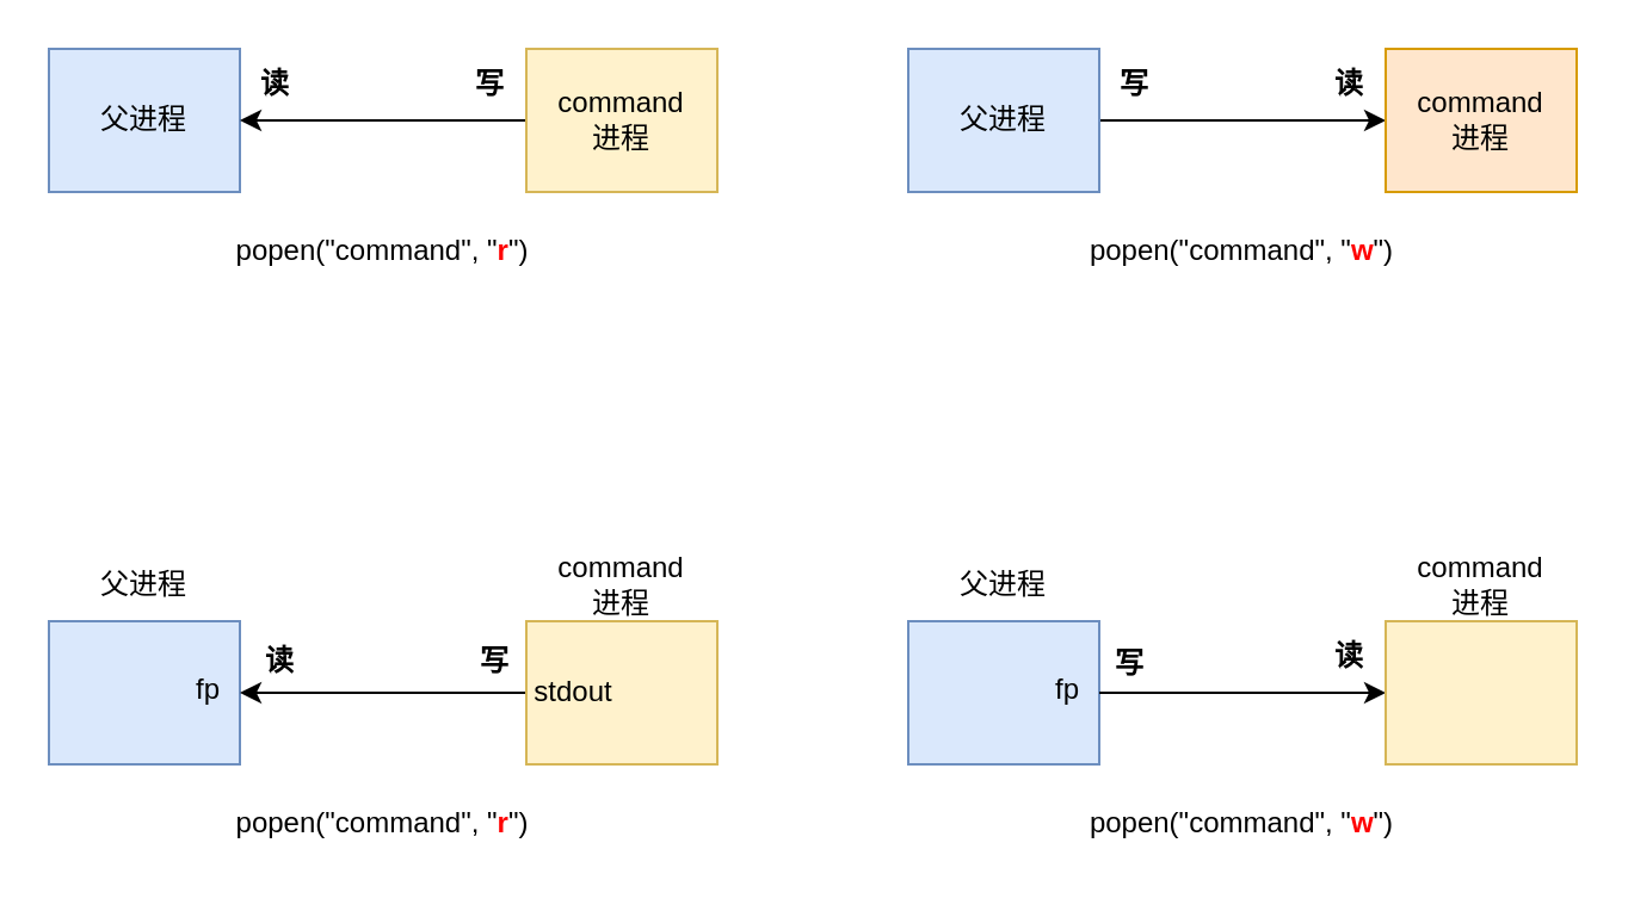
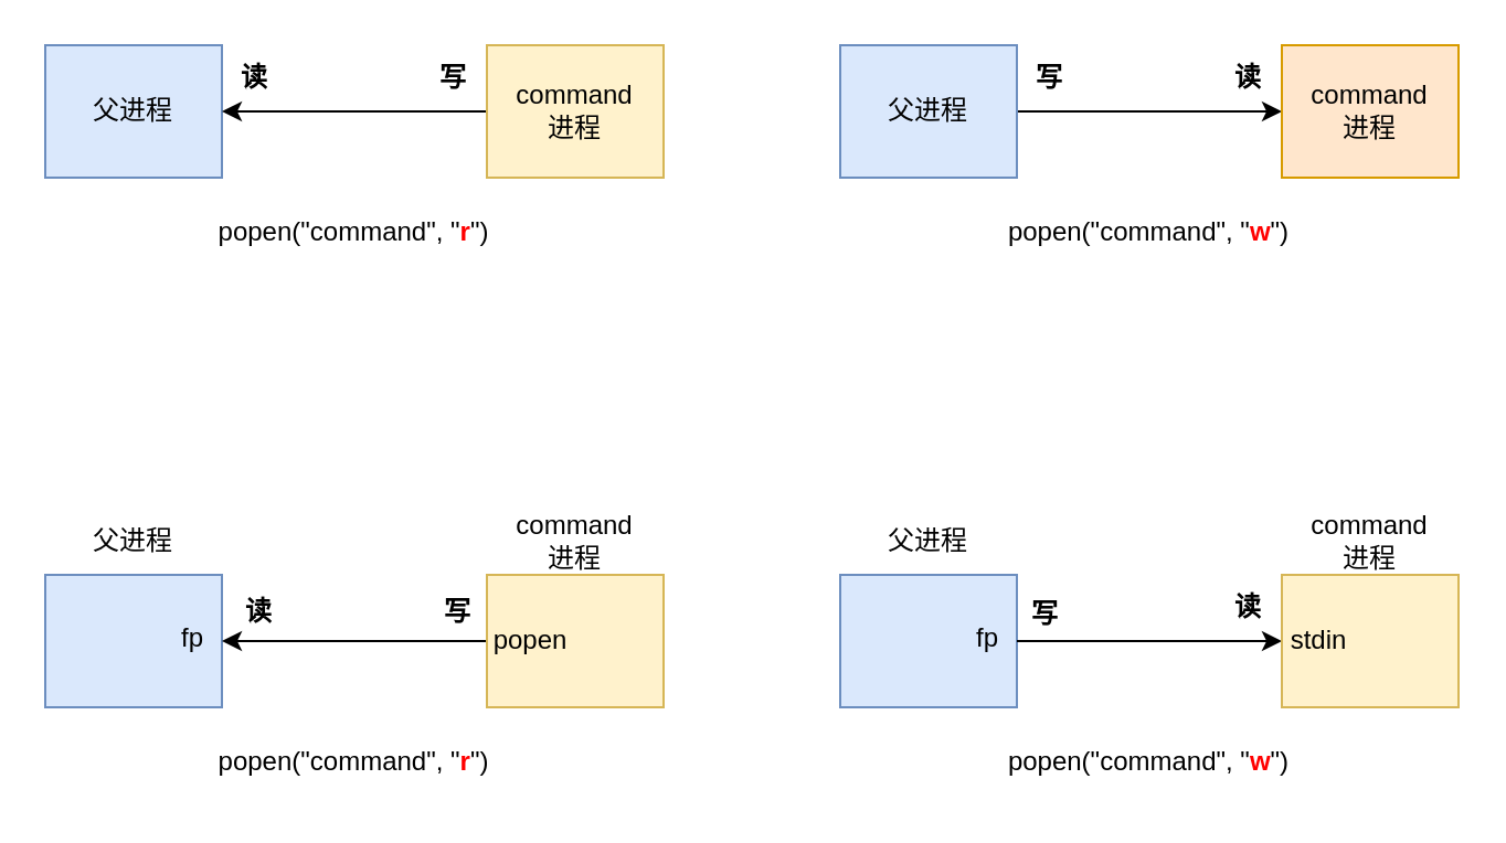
  <mxCell id="0" />
  <mxCell id="1" parent="0" />
  <mxCell id="2" value="父进程" style="rounded=0;whiteSpace=wrap;html=1;fillColor=#dae8fc;strokeColor=#6c8ebf;" vertex="1" parent="1"><mxGeometry x="20" y="20" width="80" height="60" as="geometry" /></mxCell>
  <mxCell id="3" style="edgeStyle=orthogonalEdgeStyle;rounded=0;orthogonalLoop=1;jettySize=auto;html=1;exitX=0;exitY=0.5;exitDx=0;exitDy=0;entryX=1;entryY=0.5;entryDx=0;entryDy=0;" edge="1" parent="1" source="4" target="2"><mxGeometry relative="1" as="geometry" /></mxCell>
  <mxCell id="4" value="command&lt;br&gt;进程" style="rounded=0;whiteSpace=wrap;html=1;fillColor=#fff2cc;strokeColor=#d6b656;" vertex="1" parent="1"><mxGeometry x="220" y="20" width="80" height="60" as="geometry" /></mxCell>
  <mxCell id="5" value="读" style="text;html=1;strokeColor=none;fillColor=none;align=center;verticalAlign=middle;whiteSpace=wrap;rounded=0;fontStyle=1" vertex="1" parent="1"><mxGeometry x="100" y="20" width="30" height="30" as="geometry" /></mxCell>
  <mxCell id="6" value="写" style="text;html=1;strokeColor=none;fillColor=none;align=center;verticalAlign=middle;whiteSpace=wrap;rounded=0;fontStyle=1" vertex="1" parent="1"><mxGeometry x="190" y="20" width="30" height="30" as="geometry" /></mxCell>
  <mxCell id="7" value="popen(&quot;command&quot;, &quot;&lt;b&gt;&lt;font color=&quot;#ff0000&quot;&gt;r&lt;/font&gt;&lt;/b&gt;&quot;)" style="text;html=1;strokeColor=none;fillColor=none;align=center;verticalAlign=middle;whiteSpace=wrap;rounded=0;" vertex="1" parent="1"><mxGeometry x="90" y="90" width="140" height="30" as="geometry" /></mxCell>
  <mxCell id="8" style="edgeStyle=orthogonalEdgeStyle;rounded=0;orthogonalLoop=1;jettySize=auto;html=1;exitX=1;exitY=0.5;exitDx=0;exitDy=0;entryX=0;entryY=0.5;entryDx=0;entryDy=0;" edge="1" parent="1" source="9" target="10"><mxGeometry relative="1" as="geometry" /></mxCell>
  <mxCell id="9" value="父进程" style="rounded=0;whiteSpace=wrap;html=1;fillColor=#dae8fc;strokeColor=#6c8ebf;" vertex="1" parent="1"><mxGeometry x="380" y="20" width="80" height="60" as="geometry" /></mxCell>
  <mxCell id="10" value="command&lt;br&gt;进程" style="rounded=0;whiteSpace=wrap;html=1;fillColor=#ffe6cc;strokeColor=#d79b00;" vertex="1" parent="1"><mxGeometry x="580" y="20" width="80" height="60" as="geometry" /></mxCell>
  <mxCell id="11" value="写" style="text;html=1;strokeColor=none;fillColor=none;align=center;verticalAlign=middle;whiteSpace=wrap;rounded=0;fontStyle=1" vertex="1" parent="1"><mxGeometry x="460" y="20" width="30" height="30" as="geometry" /></mxCell>
  <mxCell id="12" value="读" style="text;html=1;strokeColor=none;fillColor=none;align=center;verticalAlign=middle;whiteSpace=wrap;rounded=0;fontStyle=1" vertex="1" parent="1"><mxGeometry x="550" y="20" width="30" height="30" as="geometry" /></mxCell>
  <mxCell id="13" value="popen(&quot;command&quot;, &quot;&lt;b&gt;&lt;font color=&quot;#ff0000&quot;&gt;w&lt;/font&gt;&lt;/b&gt;&quot;)" style="text;html=1;strokeColor=none;fillColor=none;align=center;verticalAlign=middle;whiteSpace=wrap;rounded=0;" vertex="1" parent="1"><mxGeometry x="450" y="90" width="140" height="30" as="geometry" /></mxCell>
  <mxCell id="14" value="" style="rounded=0;whiteSpace=wrap;html=1;fillColor=#dae8fc;strokeColor=#6c8ebf;" vertex="1" parent="1"><mxGeometry x="20" y="260" width="80" height="60" as="geometry" /></mxCell>
  <mxCell id="15" style="edgeStyle=orthogonalEdgeStyle;rounded=0;orthogonalLoop=1;jettySize=auto;html=1;exitX=0;exitY=0.5;exitDx=0;exitDy=0;entryX=1;entryY=0.5;entryDx=0;entryDy=0;" edge="1" parent="1" source="16" target="14"><mxGeometry relative="1" as="geometry" /></mxCell>
  <mxCell id="16" value="" style="rounded=0;whiteSpace=wrap;html=1;fillColor=#fff2cc;strokeColor=#d6b656;" vertex="1" parent="1"><mxGeometry x="220" y="260" width="80" height="60" as="geometry" /></mxCell>
  <mxCell id="17" value="popen(&quot;command&quot;, &quot;&lt;b&gt;&lt;font color=&quot;#ff0000&quot;&gt;r&lt;/font&gt;&lt;/b&gt;&quot;)" style="text;html=1;strokeColor=none;fillColor=none;align=center;verticalAlign=middle;whiteSpace=wrap;rounded=0;" vertex="1" parent="1"><mxGeometry x="90" y="330" width="140" height="30" as="geometry" /></mxCell>
  <mxCell id="18" value="popen(&quot;command&quot;, &quot;&lt;b&gt;&lt;font color=&quot;#ff0000&quot;&gt;w&lt;/font&gt;&lt;/b&gt;&quot;)" style="text;html=1;strokeColor=none;fillColor=none;align=center;verticalAlign=middle;whiteSpace=wrap;rounded=0;" vertex="1" parent="1"><mxGeometry x="450" y="330" width="140" height="30" as="geometry" /></mxCell>
  <mxCell id="19" value="父进程" style="text;html=1;strokeColor=none;fillColor=none;align=center;verticalAlign=middle;whiteSpace=wrap;rounded=0;" vertex="1" parent="1"><mxGeometry x="30" y="230" width="60" height="30" as="geometry" /></mxCell>
  <mxCell id="20" value="command&lt;br&gt;进程" style="text;html=1;strokeColor=none;fillColor=none;align=center;verticalAlign=middle;whiteSpace=wrap;rounded=0;" vertex="1" parent="1"><mxGeometry x="230" y="230" width="60" height="30" as="geometry" /></mxCell>
  <mxCell id="21" value="fp" style="text;html=1;strokeColor=none;fillColor=none;align=center;verticalAlign=middle;whiteSpace=wrap;rounded=0;" vertex="1" parent="1"><mxGeometry x="72" y="274" width="30" height="30" as="geometry" /></mxCell>
- <mxCell id="22" value="stdout" style="text;html=1;strokeColor=none;fillColor=none;align=center;verticalAlign=middle;whiteSpace=wrap;rounded=0;" vertex="1" parent="1"><mxGeometry x="220" y="275" width="40" height="30" as="geometry" /></mxCell>
+ <mxCell id="22" value="popen" style="text;html=1;strokeColor=none;fillColor=none;align=center;verticalAlign=middle;whiteSpace=wrap;rounded=0;" vertex="1" parent="1"><mxGeometry x="220" y="275" width="40" height="30" as="geometry" /></mxCell>
  <mxCell id="23" value="读" style="text;html=1;strokeColor=none;fillColor=none;align=center;verticalAlign=middle;whiteSpace=wrap;rounded=0;fontStyle=1" vertex="1" parent="1"><mxGeometry x="102" y="262" width="30" height="30" as="geometry" /></mxCell>
  <mxCell id="24" value="写" style="text;html=1;strokeColor=none;fillColor=none;align=center;verticalAlign=middle;whiteSpace=wrap;rounded=0;fontStyle=1" vertex="1" parent="1"><mxGeometry x="192" y="262" width="30" height="30" as="geometry" /></mxCell>
  <mxCell id="25" value="" style="rounded=0;whiteSpace=wrap;html=1;fillColor=#dae8fc;strokeColor=#6c8ebf;" vertex="1" parent="1"><mxGeometry x="380" y="260" width="80" height="60" as="geometry" /></mxCell>
  <mxCell id="26" style="edgeStyle=orthogonalEdgeStyle;rounded=0;orthogonalLoop=1;jettySize=auto;html=1;exitX=0;exitY=0.5;exitDx=0;exitDy=0;entryX=1;entryY=0.5;entryDx=0;entryDy=0;startArrow=classic;startFill=1;endArrow=none;endFill=0;" edge="1" parent="1" source="27" target="25"><mxGeometry relative="1" as="geometry" /></mxCell>
  <mxCell id="27" value="" style="rounded=0;whiteSpace=wrap;html=1;fillColor=#fff2cc;strokeColor=#d6b656;" vertex="1" parent="1"><mxGeometry x="580" y="260" width="80" height="60" as="geometry" /></mxCell>
  <mxCell id="28" value="父进程" style="text;html=1;strokeColor=none;fillColor=none;align=center;verticalAlign=middle;whiteSpace=wrap;rounded=0;" vertex="1" parent="1"><mxGeometry x="390" y="230" width="60" height="30" as="geometry" /></mxCell>
  <mxCell id="29" value="command&lt;br&gt;进程" style="text;html=1;strokeColor=none;fillColor=none;align=center;verticalAlign=middle;whiteSpace=wrap;rounded=0;" vertex="1" parent="1"><mxGeometry x="590" y="230" width="60" height="30" as="geometry" /></mxCell>
  <mxCell id="30" value="fp" style="text;html=1;strokeColor=none;fillColor=none;align=center;verticalAlign=middle;whiteSpace=wrap;rounded=0;" vertex="1" parent="1"><mxGeometry x="432" y="274" width="30" height="30" as="geometry" /></mxCell>
+ <mxCell id="31" value="stdin" style="text;html=1;strokeColor=none;fillColor=none;align=center;verticalAlign=middle;whiteSpace=wrap;rounded=0;" vertex="1" parent="1"><mxGeometry x="582" y="275" width="30" height="30" as="geometry" /></mxCell>
  <mxCell id="32" value="写" style="text;html=1;strokeColor=none;fillColor=none;align=center;verticalAlign=middle;whiteSpace=wrap;rounded=0;fontStyle=1" vertex="1" parent="1"><mxGeometry x="458" y="263" width="30" height="30" as="geometry" /></mxCell>
  <mxCell id="33" value="读" style="text;html=1;strokeColor=none;fillColor=none;align=center;verticalAlign=middle;whiteSpace=wrap;rounded=0;fontStyle=1" vertex="1" parent="1"><mxGeometry x="550" y="260" width="30" height="30" as="geometry" /></mxCell>
